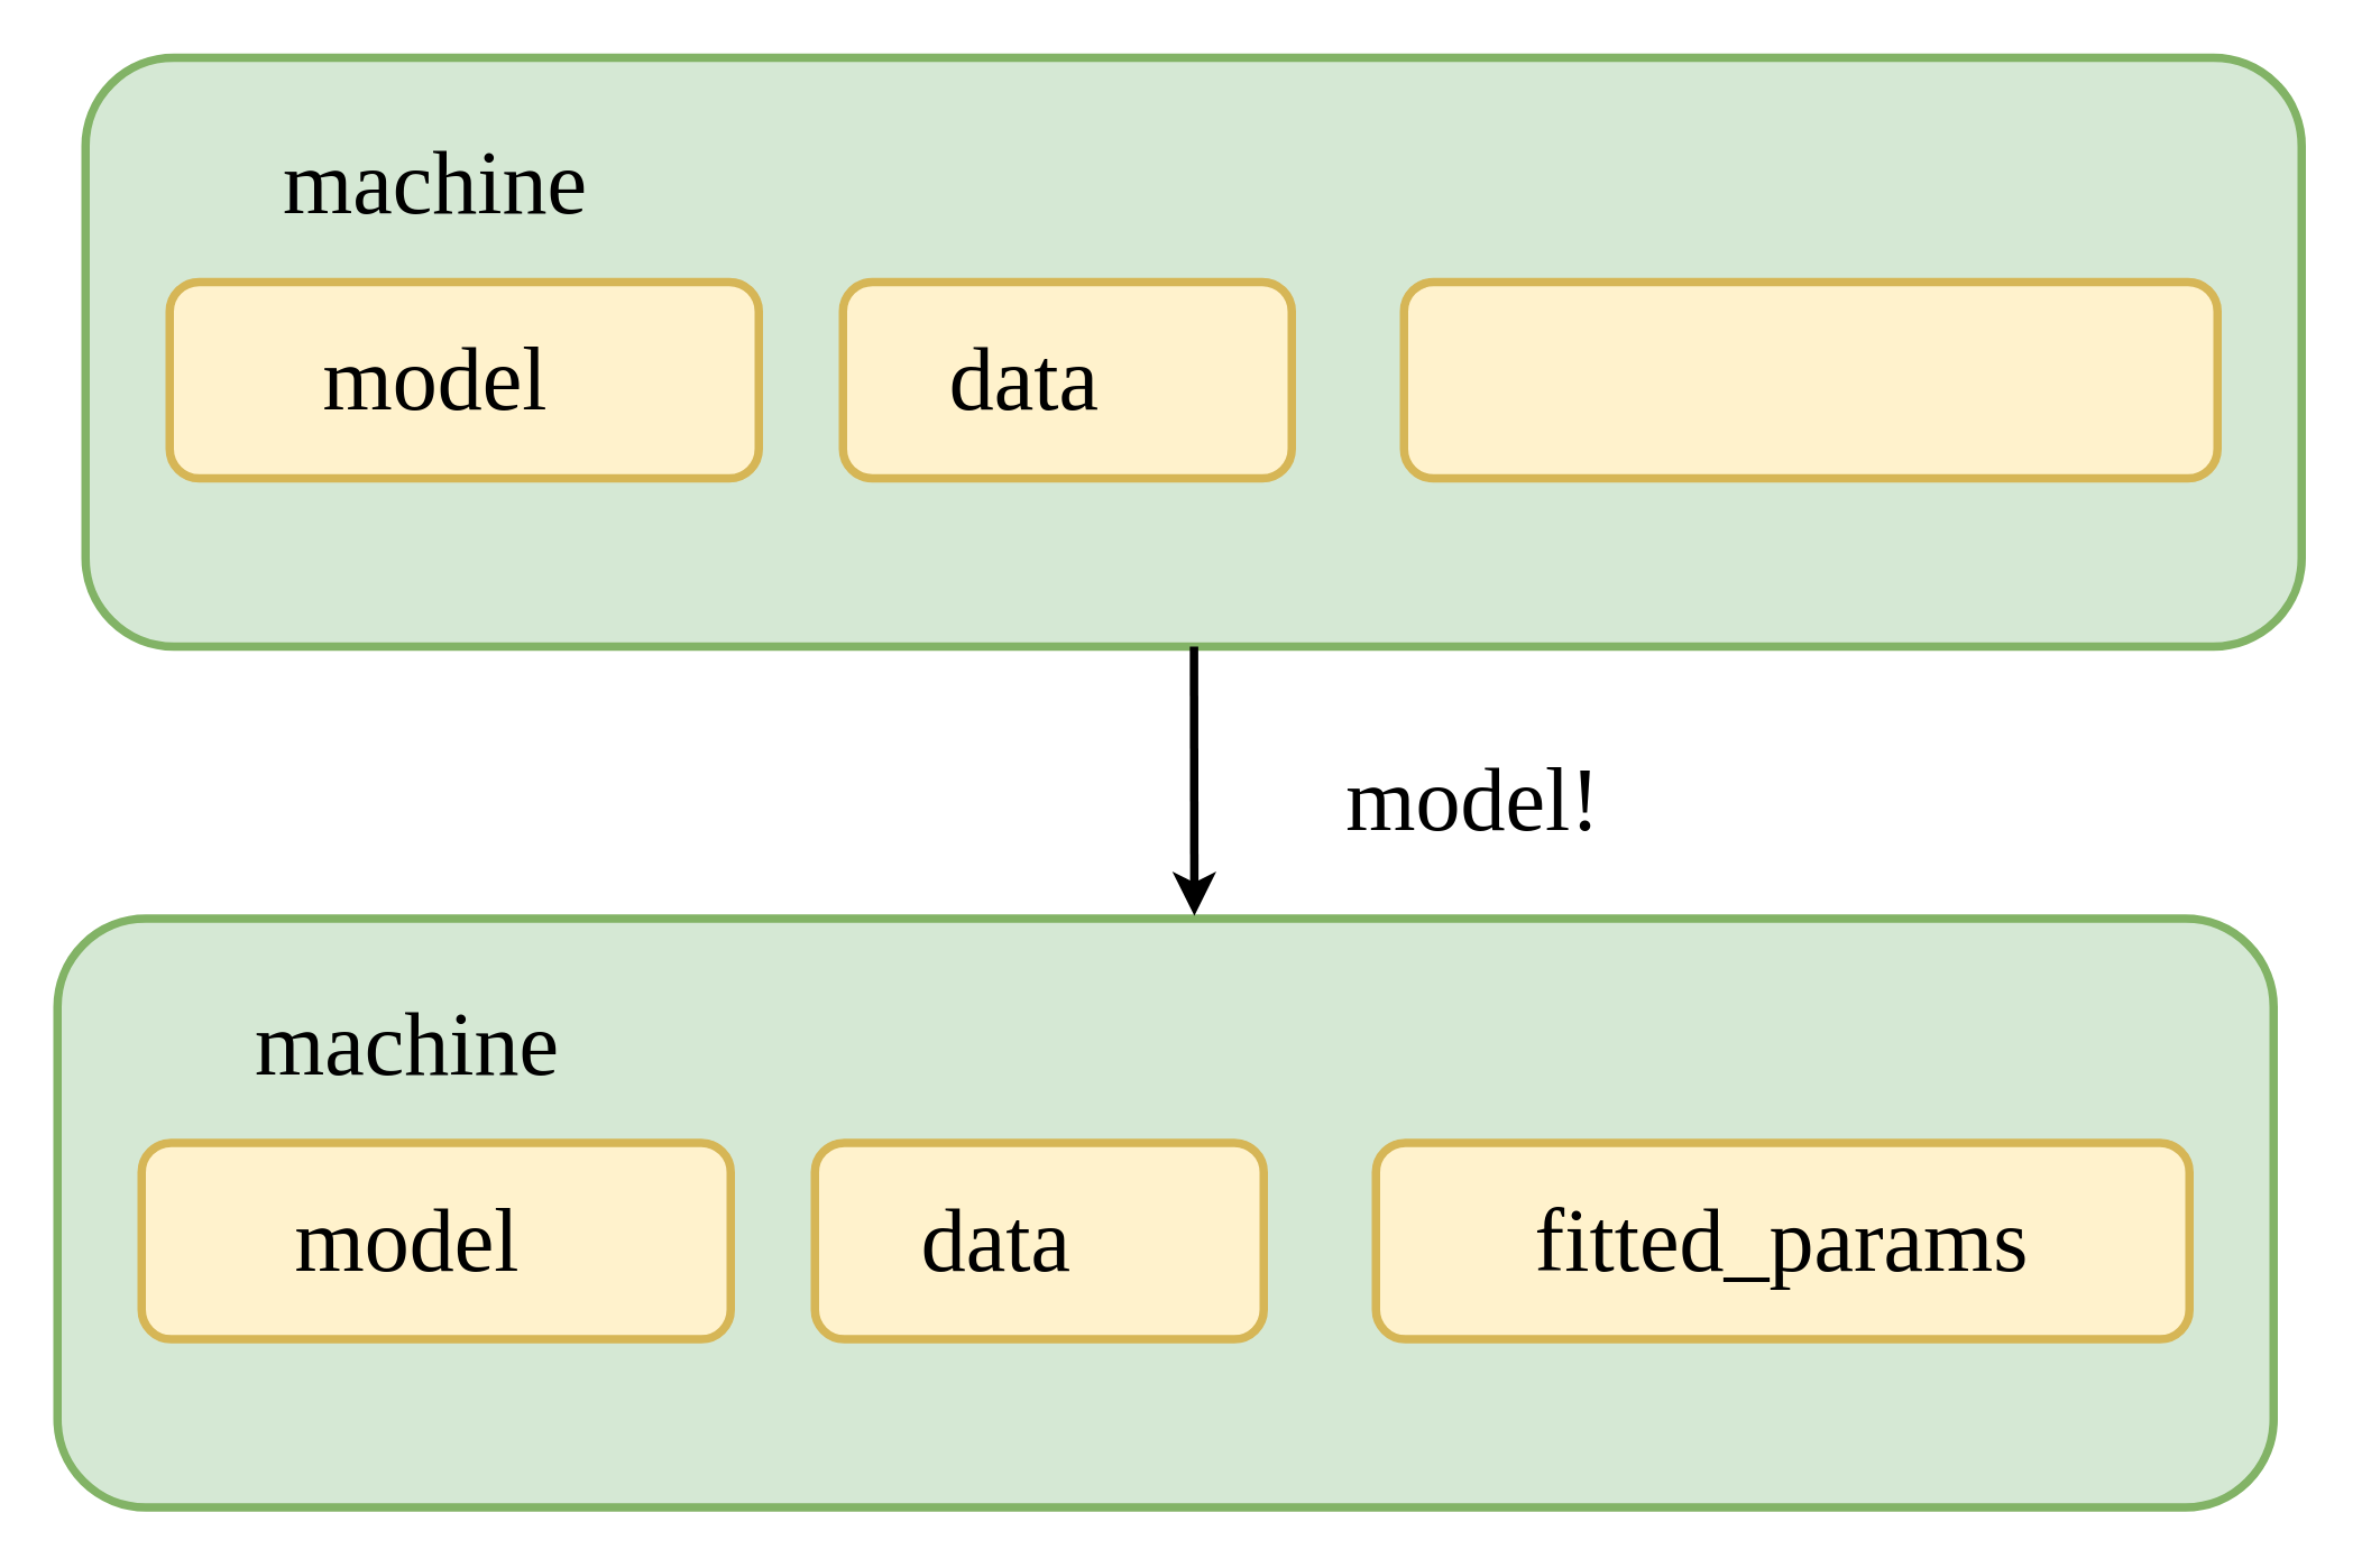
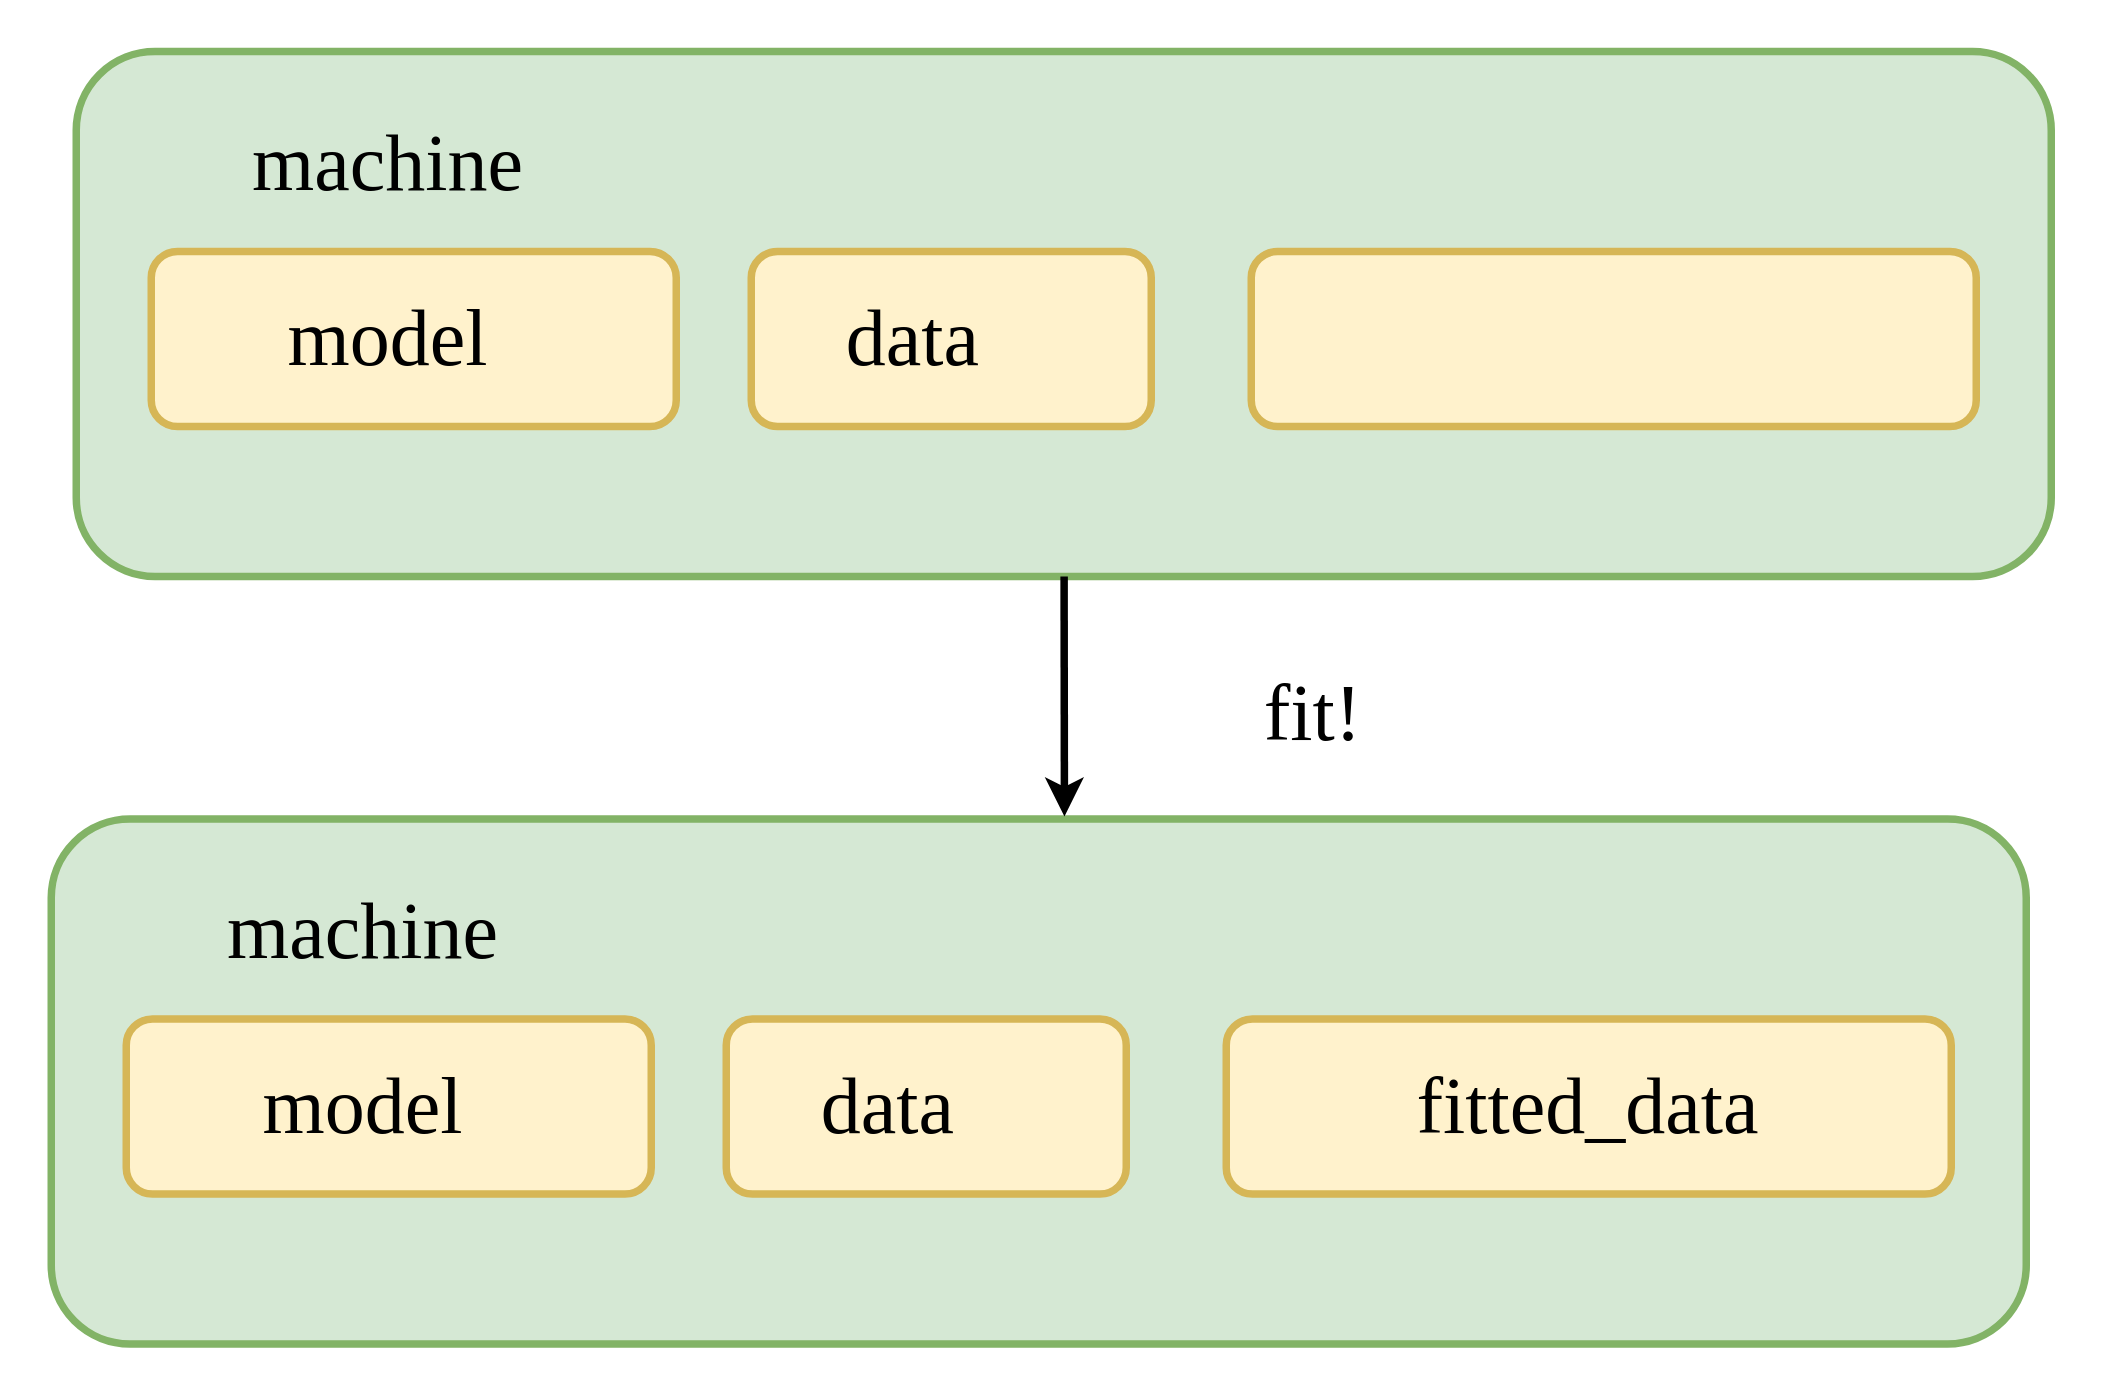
  <mxCell id="0" />
  <mxCell id="1" parent="0" />
  <mxCell id="2" value="" style="rounded=1;whiteSpace=wrap;html=1;strokeWidth=3;fillColor=#d5e8d4;strokeColor=#82b366;" parent="1" vertex="1"><mxGeometry x="30" y="20" width="790" height="210" as="geometry" /></mxCell>
  <mxCell id="3" value="" style="rounded=1;whiteSpace=wrap;html=1;strokeWidth=3;fillColor=#fff2cc;strokeColor=#d6b656;" parent="1" vertex="1"><mxGeometry x="60" y="100" width="210" height="70" as="geometry" /></mxCell>
  <mxCell id="4" value="" style="rounded=1;whiteSpace=wrap;html=1;strokeWidth=3;fillColor=#fff2cc;strokeColor=#d6b656;" parent="1" vertex="1"><mxGeometry x="300" y="100" width="160" height="70" as="geometry" /></mxCell>
  <mxCell id="5" value="" style="rounded=1;whiteSpace=wrap;html=1;strokeWidth=3;fillColor=#fff2cc;strokeColor=#d6b656;" parent="1" vertex="1"><mxGeometry x="500" y="100" width="290" height="70" as="geometry" /></mxCell>
  <mxCell id="6" value="machine" style="text;html=1;strokeColor=none;fillColor=none;align=center;verticalAlign=middle;whiteSpace=wrap;rounded=0;fontSize=32;fontFamily=Lucida Console;fontStyle=0" parent="1" vertex="1"><mxGeometry x="70" y="40" width="170" height="50" as="geometry" /></mxCell>
  <mxCell id="7" value="model" style="text;html=1;strokeColor=none;fillColor=none;align=center;verticalAlign=middle;whiteSpace=wrap;rounded=0;fontSize=32;fontFamily=Lucida Console;" parent="1" vertex="1"><mxGeometry x="70" y="110" width="170" height="50" as="geometry" /></mxCell>
  <mxCell id="8" value="data" style="text;html=1;strokeColor=none;fillColor=none;align=center;verticalAlign=middle;whiteSpace=wrap;rounded=0;fontSize=32;fontFamily=Lucida Console;" parent="1" vertex="1"><mxGeometry x="280" y="110" width="170" height="50" as="geometry" /></mxCell>
  <mxCell id="9" value="" style="rounded=1;whiteSpace=wrap;html=1;strokeWidth=3;fillColor=#d5e8d4;strokeColor=#82b366;" parent="1" vertex="1"><mxGeometry x="20" y="327" width="790" height="210" as="geometry" /></mxCell>
  <mxCell id="10" value="" style="rounded=1;whiteSpace=wrap;html=1;strokeWidth=3;fillColor=#fff2cc;strokeColor=#d6b656;" parent="1" vertex="1"><mxGeometry x="50" y="407" width="210" height="70" as="geometry" /></mxCell>
  <mxCell id="11" value="" style="rounded=1;whiteSpace=wrap;html=1;strokeWidth=3;fillColor=#fff2cc;strokeColor=#d6b656;" parent="1" vertex="1"><mxGeometry x="290" y="407" width="160" height="70" as="geometry" /></mxCell>
  <mxCell id="12" value="" style="rounded=1;whiteSpace=wrap;html=1;strokeWidth=3;fillColor=#fff2cc;strokeColor=#d6b656;" parent="1" vertex="1"><mxGeometry x="490" y="407" width="290" height="70" as="geometry" /></mxCell>
  <mxCell id="13" value="machine" style="text;html=1;strokeColor=none;fillColor=none;align=center;verticalAlign=middle;whiteSpace=wrap;rounded=0;fontSize=32;fontFamily=Lucida Console;fontStyle=0" parent="1" vertex="1"><mxGeometry x="60" y="347" width="170" height="50" as="geometry" /></mxCell>
  <mxCell id="14" value="model" style="text;html=1;strokeColor=none;fillColor=none;align=center;verticalAlign=middle;whiteSpace=wrap;rounded=0;fontSize=32;fontFamily=Lucida Console;" parent="1" vertex="1"><mxGeometry x="60" y="417" width="170" height="50" as="geometry" /></mxCell>
  <mxCell id="15" value="data" style="text;html=1;strokeColor=none;fillColor=none;align=center;verticalAlign=middle;whiteSpace=wrap;rounded=0;fontSize=32;fontFamily=Lucida Console;" parent="1" vertex="1"><mxGeometry x="270" y="417" width="170" height="50" as="geometry" /></mxCell>
- <mxCell id="16" value="fitted_params" style="text;html=1;strokeColor=none;fillColor=none;align=center;verticalAlign=middle;whiteSpace=wrap;rounded=0;fontSize=32;fontFamily=Lucida Console;" parent="1" vertex="1"><mxGeometry x="550" y="417" width="170" height="50" as="geometry" /></mxCell>
+ <mxCell id="16" value="fitted_data" style="text;html=1;strokeColor=none;fillColor=none;align=center;verticalAlign=middle;whiteSpace=wrap;rounded=0;fontSize=32;fontFamily=Lucida Console;" parent="1" vertex="1"><mxGeometry x="550" y="417" width="170" height="50" as="geometry" /></mxCell>
  <mxCell id="17" value="" style="endArrow=classic;html=1;fontFamily=Lucida Console;fontSize=32;entryX=0.513;entryY=-0.005;entryDx=0;entryDy=0;entryPerimeter=0;strokeWidth=3;" parent="1" source="2" target="9" edge="1"><mxGeometry width="50" height="50" relative="1" as="geometry"><mxPoint x="280" y="650" as="sourcePoint" /><mxPoint x="70" y="600" as="targetPoint" /></mxGeometry></mxCell>
- <mxCell id="18" value="model!" style="text;html=1;strokeColor=none;fillColor=none;align=center;verticalAlign=middle;whiteSpace=wrap;rounded=0;fontSize=32;fontFamily=Lucida Console;" parent="1" vertex="1"><mxGeometry x="440" y="260" width="170" height="50" as="geometry" /></mxCell>
+ <mxCell id="18" value="fit!" style="text;html=1;strokeColor=none;fillColor=none;align=center;verticalAlign=middle;whiteSpace=wrap;rounded=0;fontSize=32;fontFamily=Lucida Console;" parent="1" vertex="1"><mxGeometry x="440" y="260" width="170" height="50" as="geometry" /></mxCell>
